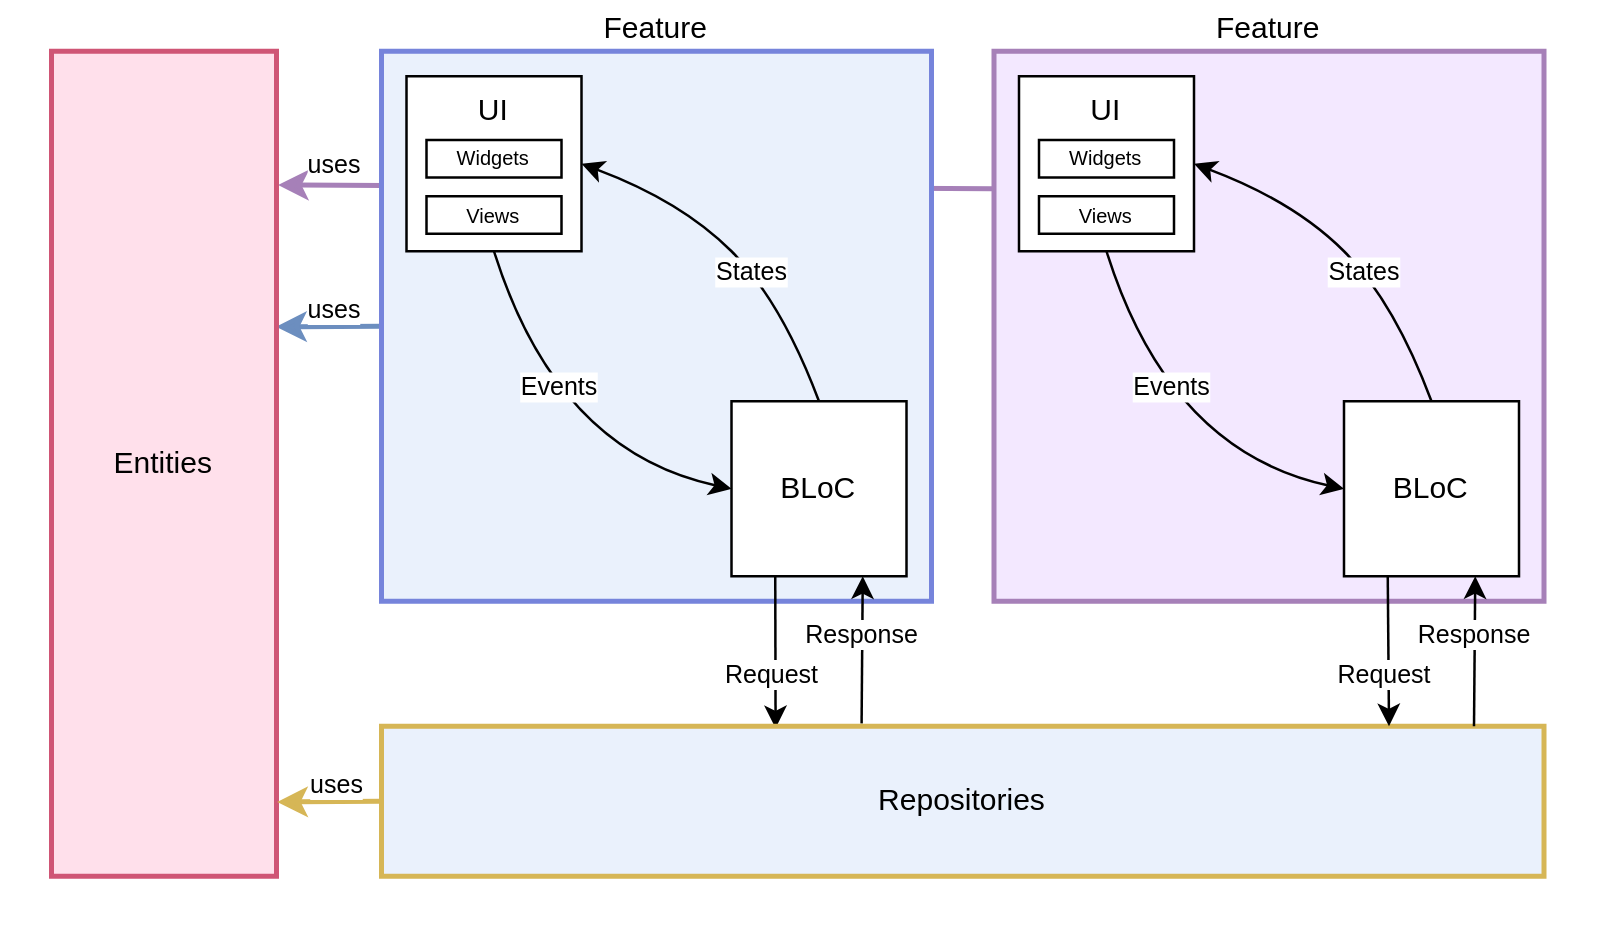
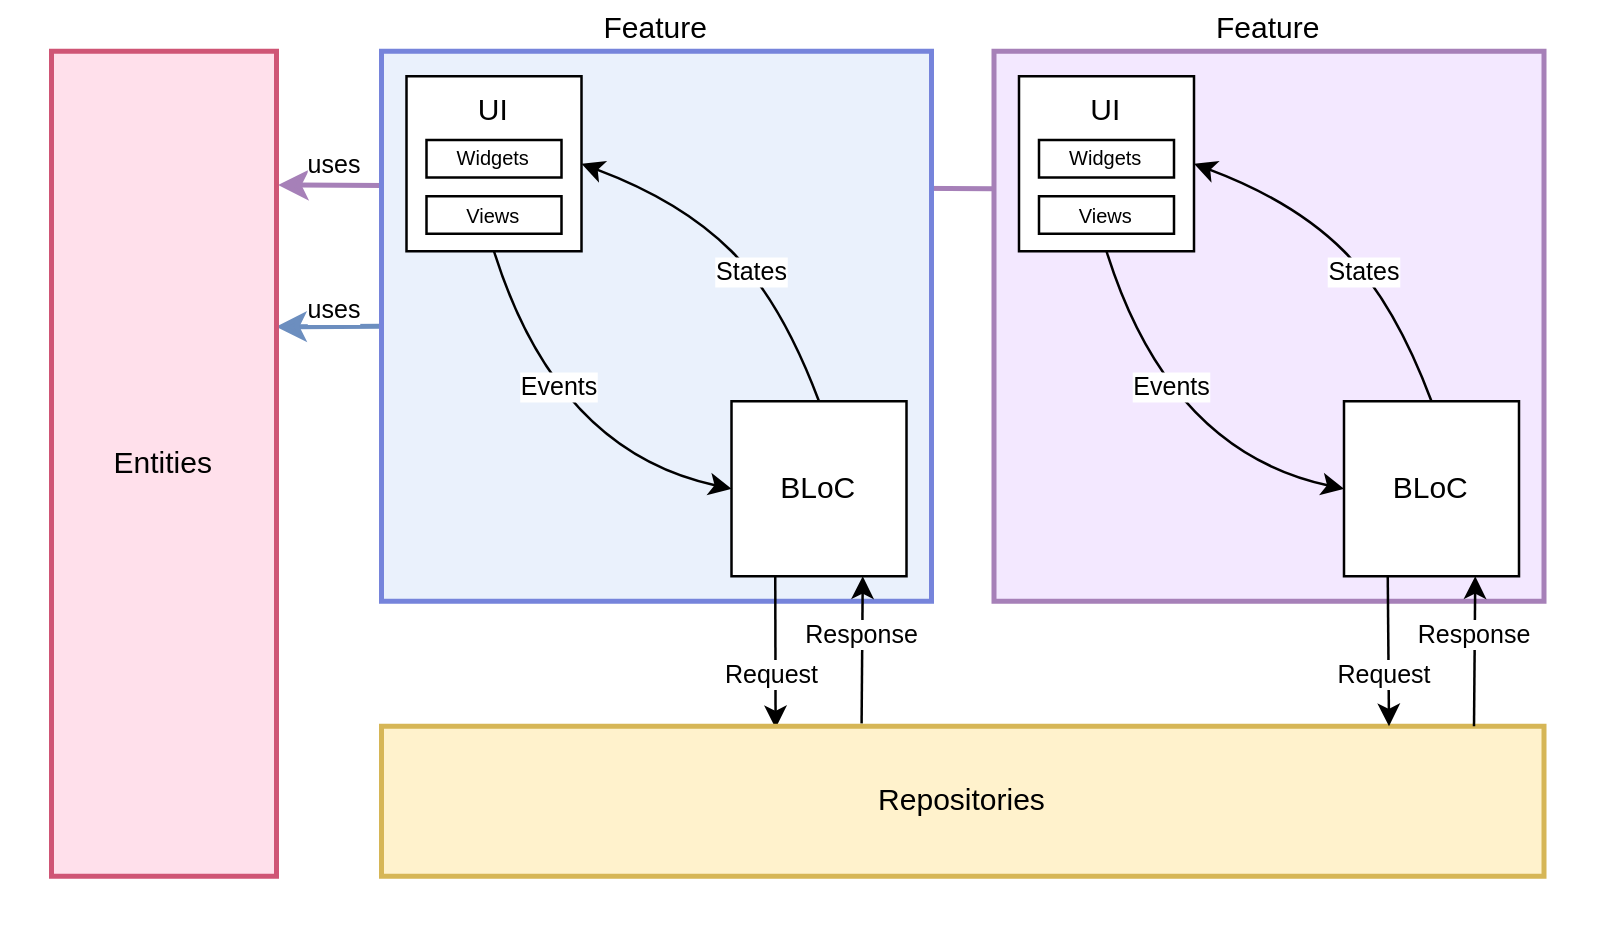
  <mxCell id="0" />
  <mxCell id="1" parent="0" />
  <mxCell id="2" style="edgeStyle=none;orthogonalLoop=1;jettySize=auto;html=1;exitX=0;exitY=0.25;exitDx=0;exitDy=0;entryX=1.007;entryY=0.162;entryDx=0;entryDy=0;entryPerimeter=0;fontSize=10;startArrow=none;startFill=0;endArrow=classic;endFill=1;fillColor=#e1d5e7;strokeColor=#A680B8;strokeWidth=2;" edge="1" parent="1" source="23" target="19"><mxGeometry relative="1" as="geometry" /></mxCell>
  <mxCell id="3" value="uses" style="edgeLabel;html=1;align=center;verticalAlign=middle;resizable=0;points=[];fontSize=10;" vertex="1" connectable="0" parent="2"><mxGeometry x="0.82" y="2" relative="1" as="geometry"><mxPoint x="-3" y="-11" as="offset" /></mxGeometry></mxCell>
  <mxCell id="4" style="orthogonalLoop=1;jettySize=auto;html=1;exitX=0;exitY=0.5;exitDx=0;exitDy=0;entryX=0.998;entryY=0.334;entryDx=0;entryDy=0;entryPerimeter=0;fontSize=10;startArrow=none;startFill=0;endArrow=classic;endFill=1;fillColor=#dae8fc;strokeColor=#6c8ebf;strokeWidth=2;" edge="1" parent="1" source="6" target="19"><mxGeometry relative="1" as="geometry" /></mxCell>
  <mxCell id="5" value="uses" style="edgeLabel;html=1;align=center;verticalAlign=middle;resizable=0;points=[];fontSize=10;" vertex="1" connectable="0" parent="4"><mxGeometry x="-0.343" y="-1" relative="1" as="geometry"><mxPoint x="-5" y="-7" as="offset" /></mxGeometry></mxCell>
  <mxCell id="6" value="Feature" style="whiteSpace=wrap;html=1;aspect=fixed;labelPosition=center;verticalLabelPosition=top;align=center;verticalAlign=bottom;fillColor=#EAF1FC;strokeColor=#7684DB;strokeWidth=2;" vertex="1" parent="1"><mxGeometry x="152" y="20" width="220" height="220" as="geometry" /></mxCell>
  <mxCell id="7" value="UI" style="whiteSpace=wrap;html=1;aspect=fixed;verticalAlign=top;" vertex="1" parent="1"><mxGeometry x="162" y="30" width="70" height="70" as="geometry" /></mxCell>
  <mxCell id="8" style="rounded=0;orthogonalLoop=1;jettySize=auto;html=1;entryX=0.413;entryY=-0.019;entryDx=0;entryDy=0;entryPerimeter=0;fontSize=8;startArrow=classic;startFill=1;endArrow=none;endFill=0;exitX=0.75;exitY=1;exitDx=0;exitDy=0;" edge="1" parent="1" source="12" target="22"><mxGeometry relative="1" as="geometry"><mxPoint x="327" y="260" as="sourcePoint" /><mxPoint x="337.135" y="290" as="targetPoint" /></mxGeometry></mxCell>
  <mxCell id="9" value="Response" style="edgeLabel;html=1;align=center;verticalAlign=middle;resizable=0;points=[];fontSize=10;" vertex="1" connectable="0" parent="8"><mxGeometry x="-0.226" y="-1" relative="1" as="geometry"><mxPoint as="offset" /></mxGeometry></mxCell>
  <mxCell id="10" style="rounded=0;orthogonalLoop=1;jettySize=auto;html=1;exitX=0.25;exitY=1;exitDx=0;exitDy=0;entryX=0.339;entryY=0.013;entryDx=0;entryDy=0;entryPerimeter=0;fontSize=8;startArrow=none;startFill=0;endArrow=classic;endFill=1;" edge="1" parent="1" source="12" target="22"><mxGeometry relative="1" as="geometry"><mxPoint x="292" y="230" as="sourcePoint" /><mxPoint x="292.01" y="290.78" as="targetPoint" /></mxGeometry></mxCell>
  <mxCell id="11" value="Request" style="edgeLabel;html=1;align=center;verticalAlign=middle;resizable=0;points=[];fontSize=10;" vertex="1" connectable="0" parent="10"><mxGeometry x="-0.262" relative="1" as="geometry"><mxPoint x="-2" y="17" as="offset" /></mxGeometry></mxCell>
  <mxCell id="12" value="BLoC" style="whiteSpace=wrap;html=1;aspect=fixed;" vertex="1" parent="1"><mxGeometry x="292" y="160" width="70" height="70" as="geometry" /></mxCell>
  <mxCell id="13" value="" style="curved=1;endArrow=classic;html=1;rounded=0;exitX=0.5;exitY=0;exitDx=0;exitDy=0;entryX=1;entryY=0.5;entryDx=0;entryDy=0;" edge="1" parent="1" source="12" target="7"><mxGeometry width="50" height="50" relative="1" as="geometry"><mxPoint x="402" y="250" as="sourcePoint" /><mxPoint x="452" y="200" as="targetPoint" /><Array as="points"><mxPoint x="312" y="120" /><mxPoint x="272" y="80" /></Array></mxGeometry></mxCell>
  <mxCell id="14" value="States" style="edgeLabel;html=1;align=center;verticalAlign=middle;resizable=0;points=[];fontSize=10;" vertex="1" connectable="0" parent="13"><mxGeometry x="-0.143" relative="1" as="geometry"><mxPoint as="offset" /></mxGeometry></mxCell>
  <mxCell id="15" value="" style="curved=1;endArrow=none;html=1;rounded=0;exitX=0;exitY=0.5;exitDx=0;exitDy=0;entryX=0.5;entryY=1;entryDx=0;entryDy=0;endFill=0;startArrow=classic;startFill=1;" edge="1" parent="1" source="12" target="7"><mxGeometry width="50" height="50" relative="1" as="geometry"><mxPoint x="337" y="170" as="sourcePoint" /><mxPoint x="242" y="75" as="targetPoint" /><Array as="points"><mxPoint x="222" y="180" /></Array></mxGeometry></mxCell>
  <mxCell id="16" value="Events" style="edgeLabel;html=1;align=center;verticalAlign=middle;resizable=0;points=[];fontSize=10;" vertex="1" connectable="0" parent="15"><mxGeometry x="0.242" y="-8" relative="1" as="geometry"><mxPoint as="offset" /></mxGeometry></mxCell>
  <mxCell id="17" value="Views" style="rounded=0;whiteSpace=wrap;html=1;fontSize=8;" vertex="1" parent="1"><mxGeometry x="170" y="78" width="54" height="15" as="geometry" /></mxCell>
  <mxCell id="18" value="Widgets" style="rounded=0;whiteSpace=wrap;html=1;fontSize=8;" vertex="1" parent="1"><mxGeometry x="170" y="55.5" width="54" height="15" as="geometry" /></mxCell>
  <mxCell id="19" value="Entities" style="rounded=0;whiteSpace=wrap;html=1;fontSize=12;verticalAlign=middle;fillColor=#FFE0EB;strokeColor=#CF5575;strokeWidth=2;" vertex="1" parent="1"><mxGeometry x="20" y="20" width="90" height="330" as="geometry" /></mxCell>
- <mxCell id="20" style="edgeStyle=none;rounded=0;orthogonalLoop=1;jettySize=auto;html=1;exitX=0;exitY=0.5;exitDx=0;exitDy=0;fontSize=10;startArrow=none;startFill=0;endArrow=classic;endFill=1;entryX=1.003;entryY=0.91;entryDx=0;entryDy=0;entryPerimeter=0;fillColor=#fff2cc;strokeColor=#d6b656;strokeWidth=2;" edge="1" parent="1" source="22" target="19"><mxGeometry relative="1" as="geometry"><mxPoint x="107" y="320" as="targetPoint" /></mxGeometry></mxCell>
- <mxCell id="21" value="uses" style="edgeLabel;html=1;align=center;verticalAlign=middle;resizable=0;points=[];fontSize=10;" vertex="1" connectable="0" parent="20"><mxGeometry x="-0.368" relative="1" as="geometry"><mxPoint x="-6" y="-8" as="offset" /></mxGeometry></mxCell>
- <mxCell id="22" value="Repositories" style="rounded=0;whiteSpace=wrap;html=1;fontSize=12;verticalAlign=middle;fillColor=#eaf1fc;strokeColor=#d6b656;strokeWidth=2;" vertex="1" parent="1"><mxGeometry x="152" y="290" width="465" height="60" as="geometry" /></mxCell>
+ <mxCell id="22" value="Repositories" style="rounded=0;whiteSpace=wrap;html=1;fontSize=12;verticalAlign=middle;fillColor=#fff2cc;strokeColor=#d6b656;strokeWidth=2;" vertex="1" parent="1"><mxGeometry x="152" y="290" width="465" height="60" as="geometry" /></mxCell>
  <mxCell id="23" value="Feature" style="whiteSpace=wrap;html=1;aspect=fixed;labelPosition=center;verticalLabelPosition=top;align=center;verticalAlign=bottom;fillColor=#F3E8FF;strokeColor=#A680B8;strokeWidth=2;" vertex="1" parent="1"><mxGeometry x="397" y="20" width="220" height="220" as="geometry" /></mxCell>
  <mxCell id="24" value="UI" style="whiteSpace=wrap;html=1;aspect=fixed;verticalAlign=top;" vertex="1" parent="1"><mxGeometry x="407" y="30" width="70" height="70" as="geometry" /></mxCell>
  <mxCell id="25" value="BLoC" style="whiteSpace=wrap;html=1;aspect=fixed;" vertex="1" parent="1"><mxGeometry x="537" y="160" width="70" height="70" as="geometry" /></mxCell>
  <mxCell id="26" value="" style="curved=1;endArrow=classic;html=1;rounded=0;exitX=0.5;exitY=0;exitDx=0;exitDy=0;entryX=1;entryY=0.5;entryDx=0;entryDy=0;" edge="1" source="25" target="24" parent="1"><mxGeometry width="50" height="50" relative="1" as="geometry"><mxPoint x="647" y="250" as="sourcePoint" /><mxPoint x="697" y="200" as="targetPoint" /><Array as="points"><mxPoint x="557" y="120" /><mxPoint x="517" y="80" /></Array></mxGeometry></mxCell>
  <mxCell id="27" value="States" style="edgeLabel;html=1;align=center;verticalAlign=middle;resizable=0;points=[];fontSize=10;" vertex="1" connectable="0" parent="26"><mxGeometry x="-0.143" relative="1" as="geometry"><mxPoint as="offset" /></mxGeometry></mxCell>
  <mxCell id="28" value="" style="curved=1;endArrow=none;html=1;rounded=0;exitX=0;exitY=0.5;exitDx=0;exitDy=0;entryX=0.5;entryY=1;entryDx=0;entryDy=0;endFill=0;startArrow=classic;startFill=1;" edge="1" source="25" target="24" parent="1"><mxGeometry width="50" height="50" relative="1" as="geometry"><mxPoint x="582" y="170" as="sourcePoint" /><mxPoint x="487" y="75" as="targetPoint" /><Array as="points"><mxPoint x="467" y="180" /></Array></mxGeometry></mxCell>
  <mxCell id="29" value="Events" style="edgeLabel;html=1;align=center;verticalAlign=middle;resizable=0;points=[];fontSize=10;" vertex="1" connectable="0" parent="28"><mxGeometry x="0.242" y="-8" relative="1" as="geometry"><mxPoint as="offset" /></mxGeometry></mxCell>
  <mxCell id="30" value="Views" style="rounded=0;whiteSpace=wrap;html=1;fontSize=8;" vertex="1" parent="1"><mxGeometry x="415" y="78" width="54" height="15" as="geometry" /></mxCell>
  <mxCell id="31" value="Widgets" style="rounded=0;whiteSpace=wrap;html=1;fontSize=8;" vertex="1" parent="1"><mxGeometry x="415" y="55.5" width="54" height="15" as="geometry" /></mxCell>
  <mxCell id="32" style="rounded=0;orthogonalLoop=1;jettySize=auto;html=1;exitX=0.25;exitY=1;exitDx=0;exitDy=0;fontSize=8;startArrow=none;startFill=0;endArrow=classic;endFill=1;" edge="1" parent="1" source="25"><mxGeometry relative="1" as="geometry"><mxPoint x="517" y="230" as="sourcePoint" /><mxPoint x="555" y="290" as="targetPoint" /></mxGeometry></mxCell>
  <mxCell id="33" value="Request" style="edgeLabel;html=1;align=center;verticalAlign=middle;resizable=0;points=[];fontSize=10;" vertex="1" connectable="0" parent="32"><mxGeometry x="-0.262" relative="1" as="geometry"><mxPoint x="-2" y="17" as="offset" /></mxGeometry></mxCell>
  <mxCell id="34" style="rounded=0;orthogonalLoop=1;jettySize=auto;html=1;fontSize=8;startArrow=classic;startFill=1;endArrow=none;endFill=0;exitX=0.75;exitY=1;exitDx=0;exitDy=0;" edge="1" parent="1" source="25"><mxGeometry relative="1" as="geometry"><mxPoint x="637" y="270" as="sourcePoint" /><mxPoint x="589" y="290" as="targetPoint" /></mxGeometry></mxCell>
  <mxCell id="35" value="Response" style="edgeLabel;html=1;align=center;verticalAlign=middle;resizable=0;points=[];fontSize=10;" vertex="1" connectable="0" parent="34"><mxGeometry x="-0.226" y="-1" relative="1" as="geometry"><mxPoint as="offset" /></mxGeometry></mxCell>
